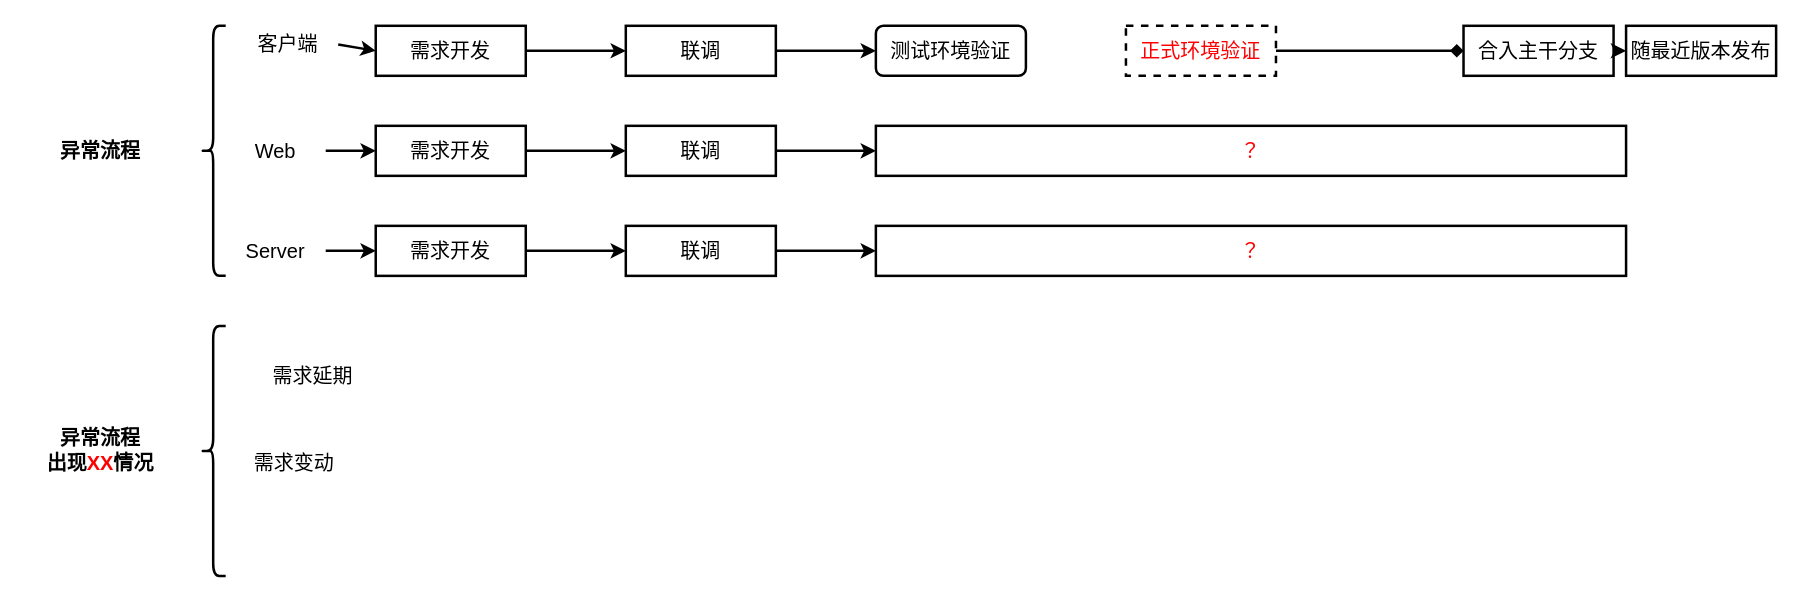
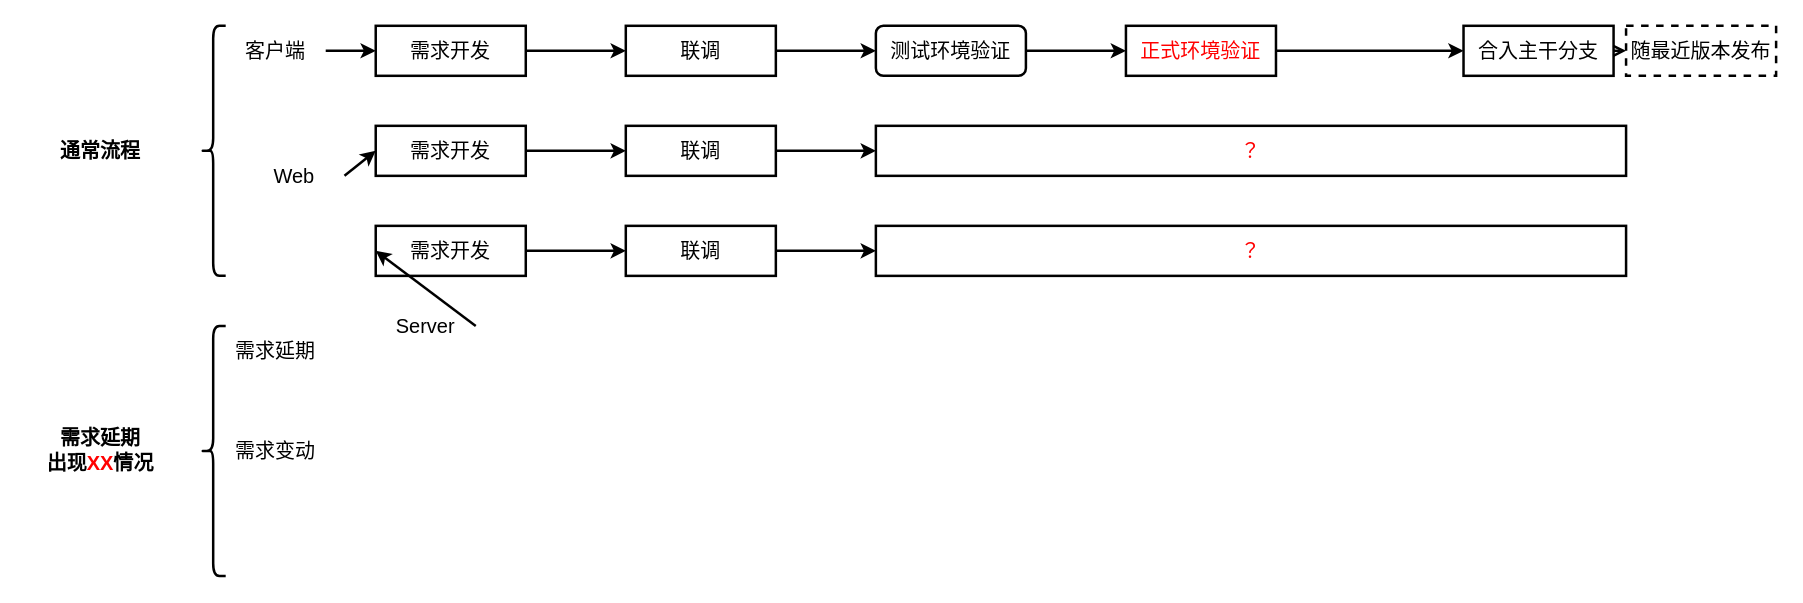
  <mxCell id="0" />
  <mxCell id="1" parent="0" />
  <mxCell id="2" value="" style="endArrow=classic;html=1;rounded=0;strokeWidth=2;exitX=1;exitY=0.5;exitDx=0;exitDy=0;entryX=0;entryY=0.5;entryDx=0;entryDy=0;" edge="1" parent="1" source="3" target="5"><mxGeometry width="50" height="50" relative="1" as="geometry"><mxPoint x="260" y="40" as="sourcePoint" /><mxPoint x="980" y="40" as="targetPoint" /></mxGeometry></mxCell>
- <mxCell id="3" value="&lt;span style=&quot;font-size: 16px;&quot;&gt;客户端&lt;/span&gt;" style="text;html=1;strokeColor=none;fillColor=none;align=center;verticalAlign=middle;whiteSpace=wrap;rounded=0;" vertex="1" parent="1"><mxGeometry x="190" y="15" width="80" height="40" as="geometry" /></mxCell>
+ <mxCell id="3" value="&lt;span style=&quot;font-size: 16px;&quot;&gt;客户端&lt;/span&gt;" style="text;html=1;strokeColor=none;fillColor=none;align=center;verticalAlign=middle;whiteSpace=wrap;rounded=0;" vertex="1" parent="1"><mxGeometry y="20" width="80" height="40" as="geometry" x="180" /></mxCell>
  <mxCell id="4" style="edgeStyle=orthogonalEdgeStyle;rounded=0;orthogonalLoop=1;jettySize=auto;html=1;exitX=1;exitY=0.5;exitDx=0;exitDy=0;fontSize=16;strokeWidth=2;" edge="1" parent="1" source="5" target="15"><mxGeometry relative="1" as="geometry" /></mxCell>
  <mxCell id="5" value="需求开发" style="rounded=0;whiteSpace=wrap;html=1;fontSize=16;strokeWidth=2;fillColor=none;" vertex="1" parent="1"><mxGeometry x="300" y="20" width="120" height="40" as="geometry" /></mxCell>
  <mxCell id="6" value="" style="endArrow=classic;html=1;rounded=0;strokeWidth=2;exitX=1;exitY=0.5;exitDx=0;exitDy=0;entryX=0;entryY=0.5;entryDx=0;entryDy=0;" edge="1" source="7" target="9" parent="1"><mxGeometry width="50" height="50" relative="1" as="geometry"><mxPoint x="260" y="120" as="sourcePoint" /><mxPoint x="980" y="120" as="targetPoint" /></mxGeometry></mxCell>
- <mxCell id="7" value="&lt;span style=&quot;font-size: 16px;&quot;&gt;Web&lt;/span&gt;" style="text;html=1;strokeColor=none;fillColor=none;align=center;verticalAlign=middle;whiteSpace=wrap;rounded=0;" vertex="1" parent="1"><mxGeometry y="100" width="80" height="40" as="geometry" x="180" /></mxCell>
+ <mxCell id="7" value="&lt;span style=&quot;font-size: 16px;&quot;&gt;Web&lt;/span&gt;" style="text;html=1;strokeColor=none;fillColor=none;align=center;verticalAlign=middle;whiteSpace=wrap;rounded=0;" vertex="1" parent="1"><mxGeometry x="195" y="120" width="80" height="40" as="geometry" /></mxCell>
  <mxCell id="8" style="edgeStyle=orthogonalEdgeStyle;rounded=0;orthogonalLoop=1;jettySize=auto;html=1;exitX=1;exitY=0.5;exitDx=0;exitDy=0;entryX=0;entryY=0.5;entryDx=0;entryDy=0;fontSize=16;strokeWidth=2;" edge="1" parent="1" source="9" target="17"><mxGeometry relative="1" as="geometry" /></mxCell>
  <mxCell id="9" value="需求开发" style="rounded=0;whiteSpace=wrap;html=1;fontSize=16;strokeWidth=2;fillColor=none;" vertex="1" parent="1"><mxGeometry x="300" y="100" width="120" height="40" as="geometry" /></mxCell>
  <mxCell id="10" value="" style="endArrow=classic;html=1;rounded=0;strokeWidth=2;exitX=1;exitY=0.5;exitDx=0;exitDy=0;entryX=0;entryY=0.5;entryDx=0;entryDy=0;" edge="1" source="11" target="13" parent="1"><mxGeometry width="50" height="50" relative="1" as="geometry"><mxPoint x="260" y="200" as="sourcePoint" /><mxPoint x="980" y="200" as="targetPoint" /></mxGeometry></mxCell>
- <mxCell id="11" value="&lt;span style=&quot;font-size: 16px;&quot;&gt;Server&lt;/span&gt;" style="text;html=1;strokeColor=none;fillColor=none;align=center;verticalAlign=middle;whiteSpace=wrap;rounded=0;" vertex="1" parent="1"><mxGeometry y="180" width="80" height="40" as="geometry" x="180" /></mxCell>
+ <mxCell id="11" value="&lt;span style=&quot;font-size: 16px;&quot;&gt;Server&lt;/span&gt;" style="text;html=1;strokeColor=none;fillColor=none;align=center;verticalAlign=middle;whiteSpace=wrap;rounded=0;" vertex="1" parent="1"><mxGeometry x="300" y="240" width="80" height="40" as="geometry" /></mxCell>
  <mxCell id="12" style="edgeStyle=orthogonalEdgeStyle;rounded=0;orthogonalLoop=1;jettySize=auto;html=1;exitX=1;exitY=0.5;exitDx=0;exitDy=0;entryX=0;entryY=0.5;entryDx=0;entryDy=0;fontSize=16;strokeWidth=2;" edge="1" parent="1" source="13" target="19"><mxGeometry relative="1" as="geometry" /></mxCell>
  <mxCell id="13" value="需求开发" style="rounded=0;whiteSpace=wrap;html=1;fontSize=16;strokeWidth=2;fillColor=none;" vertex="1" parent="1"><mxGeometry x="300" y="180" width="120" height="40" as="geometry" /></mxCell>
  <mxCell id="14" style="edgeStyle=orthogonalEdgeStyle;rounded=0;orthogonalLoop=1;jettySize=auto;html=1;exitX=1;exitY=0.5;exitDx=0;exitDy=0;fontSize=16;strokeColor=default;strokeWidth=2;entryX=0;entryY=0.5;entryDx=0;entryDy=0;" edge="1" parent="1" source="15" target="21"><mxGeometry relative="1" as="geometry"><mxPoint x="650" y="40.4" as="targetPoint" /></mxGeometry></mxCell>
  <mxCell id="15" value="联调" style="rounded=0;whiteSpace=wrap;html=1;fontSize=16;strokeWidth=2;fillColor=none;" vertex="1" parent="1"><mxGeometry x="500" y="20" width="120" height="40" as="geometry" /></mxCell>
  <mxCell id="16" style="edgeStyle=orthogonalEdgeStyle;rounded=0;orthogonalLoop=1;jettySize=auto;html=1;exitX=1;exitY=0.5;exitDx=0;exitDy=0;entryX=0;entryY=0.5;entryDx=0;entryDy=0;fontSize=16;strokeColor=default;strokeWidth=2;" edge="1" parent="1" source="17" target="27"><mxGeometry relative="1" as="geometry" /></mxCell>
  <mxCell id="17" value="联调" style="rounded=0;whiteSpace=wrap;html=1;fontSize=16;strokeWidth=2;fillColor=none;" vertex="1" parent="1"><mxGeometry x="500" y="100" width="120" height="40" as="geometry" /></mxCell>
  <mxCell id="18" style="edgeStyle=orthogonalEdgeStyle;rounded=0;orthogonalLoop=1;jettySize=auto;html=1;exitX=1;exitY=0.5;exitDx=0;exitDy=0;fontSize=16;strokeColor=default;strokeWidth=2;" edge="1" parent="1" source="19" target="28"><mxGeometry relative="1" as="geometry" /></mxCell>
  <mxCell id="19" value="联调" style="rounded=0;whiteSpace=wrap;html=1;fontSize=16;strokeWidth=2;fillColor=none;" vertex="1" parent="1"><mxGeometry x="500" y="180" width="120" height="40" as="geometry" /></mxCell>
+ <mxCell id="20" style="edgeStyle=orthogonalEdgeStyle;rounded=0;orthogonalLoop=1;jettySize=auto;html=1;exitX=1;exitY=0.5;exitDx=0;exitDy=0;entryX=0;entryY=0.5;entryDx=0;entryDy=0;fontSize=16;strokeColor=default;strokeWidth=2;" edge="1" parent="1" source="21" target="23"><mxGeometry relative="1" as="geometry" /></mxCell>
  <mxCell id="21" value="测试环境验证" style="whiteSpace=wrap;html=1;fontSize=16;strokeWidth=2;fillColor=none;rounded=1;" vertex="1" parent="1"><mxGeometry x="700" y="20" width="120" height="40" as="geometry" /></mxCell>
- <mxCell id="22" style="edgeStyle=orthogonalEdgeStyle;rounded=0;orthogonalLoop=1;jettySize=auto;html=1;exitX=1;exitY=0.5;exitDx=0;exitDy=0;entryX=0;entryY=0.5;entryDx=0;entryDy=0;fontSize=16;strokeColor=default;strokeWidth=2;endArrow=diamond;" edge="1" parent="1" source="23" target="25"><mxGeometry relative="1" as="geometry" /></mxCell>
- <mxCell id="23" value="&lt;font color=&quot;#ff0000&quot;&gt;正式环境验证&lt;/font&gt;" style="rounded=0;whiteSpace=wrap;html=1;fontSize=16;strokeWidth=2;fillColor=none;dashed=1;" vertex="1" parent="1"><mxGeometry x="900" y="20" width="120" height="40" as="geometry" /></mxCell>
- <mxCell id="24" style="edgeStyle=orthogonalEdgeStyle;rounded=0;orthogonalLoop=1;jettySize=auto;html=1;exitX=1;exitY=0.5;exitDx=0;exitDy=0;entryX=0;entryY=0.5;entryDx=0;entryDy=0;fontSize=16;strokeColor=default;strokeWidth=2;" edge="1" parent="1" source="25" target="26"><mxGeometry relative="1" as="geometry" /></mxCell>
+ <mxCell id="22" style="edgeStyle=orthogonalEdgeStyle;rounded=0;orthogonalLoop=1;jettySize=auto;html=1;exitX=1;exitY=0.5;exitDx=0;exitDy=0;entryX=0;entryY=0.5;entryDx=0;entryDy=0;fontSize=16;strokeColor=default;strokeWidth=2;" edge="1" parent="1" source="23" target="25"><mxGeometry relative="1" as="geometry" /></mxCell>
+ <mxCell id="23" value="&lt;font color=&quot;#ff0000&quot;&gt;正式环境验证&lt;/font&gt;" style="rounded=0;whiteSpace=wrap;html=1;fontSize=16;strokeWidth=2;fillColor=none;" vertex="1" parent="1"><mxGeometry x="900" y="20" width="120" height="40" as="geometry" /></mxCell>
+ <mxCell id="24" style="edgeStyle=orthogonalEdgeStyle;rounded=0;orthogonalLoop=1;jettySize=auto;html=1;exitX=1;exitY=0.5;exitDx=0;exitDy=0;entryX=0;entryY=0.5;entryDx=0;entryDy=0;fontSize=16;strokeColor=default;strokeWidth=2;endArrow=open;" edge="1" parent="1" source="25" target="26"><mxGeometry relative="1" as="geometry" /></mxCell>
  <mxCell id="25" value="合入主干分支" style="rounded=0;whiteSpace=wrap;html=1;fontSize=16;strokeWidth=2;fillColor=none;" vertex="1" parent="1"><mxGeometry x="1170" y="20" width="120" height="40" as="geometry" /></mxCell>
- <mxCell id="26" value="随最近版本发布" style="rounded=0;whiteSpace=wrap;html=1;fontSize=16;strokeWidth=2;fillColor=none;" vertex="1" parent="1"><mxGeometry x="1300" y="20" width="120" height="40" as="geometry" /></mxCell>
+ <mxCell id="26" value="随最近版本发布" style="rounded=0;whiteSpace=wrap;html=1;fontSize=16;strokeWidth=2;fillColor=none;dashed=1;" vertex="1" parent="1"><mxGeometry x="1300" y="20" width="120" height="40" as="geometry" /></mxCell>
  <mxCell id="27" value="&lt;font color=&quot;#ff0000&quot;&gt;？&lt;/font&gt;" style="rounded=0;whiteSpace=wrap;html=1;fontSize=16;strokeWidth=2;fillColor=none;" vertex="1" parent="1"><mxGeometry x="700" y="100" width="600" height="40" as="geometry" /></mxCell>
  <mxCell id="28" value="&lt;font color=&quot;#ff0000&quot;&gt;？&lt;/font&gt;" style="rounded=0;whiteSpace=wrap;html=1;fontSize=16;strokeWidth=2;fillColor=none;" vertex="1" parent="1"><mxGeometry x="700" y="180" width="600" height="40" as="geometry" /></mxCell>
  <mxCell id="29" value="" style="shape=curlyBracket;whiteSpace=wrap;html=1;rounded=1;fontSize=16;fontColor=#FF0000;strokeWidth=2;fillColor=none;" vertex="1" parent="1"><mxGeometry x="160" y="20" width="20" height="200" as="geometry" /></mxCell>
- <mxCell id="30" value="&lt;font color=&quot;#000000&quot;&gt;异常流程&lt;/font&gt;" style="text;html=1;strokeColor=none;fillColor=none;align=center;verticalAlign=middle;whiteSpace=wrap;rounded=0;fontSize=16;fontColor=#FF0000;fontStyle=1" vertex="1" parent="1"><mxGeometry x="20" y="100" width="120" height="40" as="geometry" /></mxCell>
- <mxCell id="31" value="&lt;font color=&quot;#000000&quot;&gt;异常流程&lt;br&gt;出现&lt;/font&gt;XX&lt;font color=&quot;#000000&quot;&gt;情况&lt;br&gt;&lt;/font&gt;" style="text;html=1;strokeColor=none;fillColor=none;align=center;verticalAlign=middle;whiteSpace=wrap;rounded=0;fontSize=16;fontColor=#FF0000;fontStyle=1" vertex="1" parent="1"><mxGeometry x="20" y="340" width="120" height="40" as="geometry" /></mxCell>
+ <mxCell id="30" value="&lt;font color=&quot;#000000&quot;&gt;通常流程&lt;/font&gt;" style="text;html=1;strokeColor=none;fillColor=none;align=center;verticalAlign=middle;whiteSpace=wrap;rounded=0;fontSize=16;fontColor=#FF0000;fontStyle=1" vertex="1" parent="1"><mxGeometry x="20" y="100" width="120" height="40" as="geometry" /></mxCell>
+ <mxCell id="31" value="&lt;font color=&quot;#000000&quot;&gt;需求延期&lt;br&gt;出现&lt;/font&gt;XX&lt;font color=&quot;#000000&quot;&gt;情况&lt;br&gt;&lt;/font&gt;" style="text;html=1;strokeColor=none;fillColor=none;align=center;verticalAlign=middle;whiteSpace=wrap;rounded=0;fontSize=16;fontColor=#FF0000;fontStyle=1" vertex="1" parent="1"><mxGeometry x="20" y="340" width="120" height="40" as="geometry" /></mxCell>
  <mxCell id="32" value="" style="shape=curlyBracket;whiteSpace=wrap;html=1;rounded=1;fontSize=16;fontColor=#FF0000;strokeWidth=2;fillColor=none;" vertex="1" parent="1"><mxGeometry x="160" y="260" width="20" height="200" as="geometry" /></mxCell>
- <mxCell id="33" value="&lt;span style=&quot;font-size: 16px;&quot;&gt;需求延期&lt;/span&gt;" style="text;html=1;strokeColor=none;fillColor=none;align=center;verticalAlign=middle;whiteSpace=wrap;rounded=0;" vertex="1" parent="1"><mxGeometry x="210" y="280" width="80" height="40" as="geometry" /></mxCell>
- <mxCell id="34" value="&lt;span style=&quot;font-size: 16px;&quot;&gt;需求变动&lt;/span&gt;" style="text;html=1;strokeColor=none;fillColor=none;align=center;verticalAlign=middle;whiteSpace=wrap;rounded=0;" vertex="1" parent="1"><mxGeometry x="195" y="350" width="80" height="40" as="geometry" /></mxCell>
+ <mxCell id="33" value="&lt;span style=&quot;font-size: 16px;&quot;&gt;需求延期&lt;/span&gt;" style="text;html=1;strokeColor=none;fillColor=none;align=center;verticalAlign=middle;whiteSpace=wrap;rounded=0;" vertex="1" parent="1"><mxGeometry y="260" width="80" height="40" as="geometry" x="180" /></mxCell>
+ <mxCell id="34" value="&lt;span style=&quot;font-size: 16px;&quot;&gt;需求变动&lt;/span&gt;" style="text;html=1;strokeColor=none;fillColor=none;align=center;verticalAlign=middle;whiteSpace=wrap;rounded=0;" vertex="1" parent="1"><mxGeometry y="340" width="80" height="40" as="geometry" x="180" /></mxCell>
